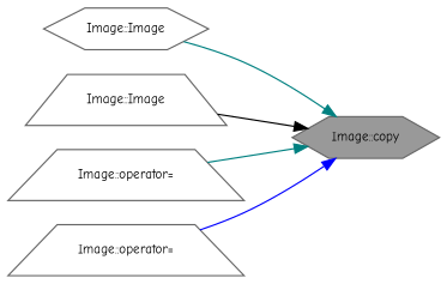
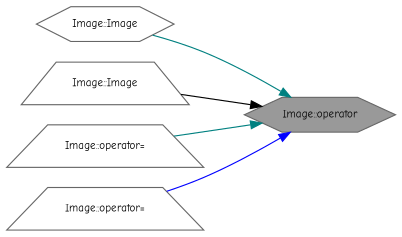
  digraph {
    rankdir=RL
    fontname="Comic Neue"
    node [color=grey40 fillcolor=white fontname="Comic Neue" fontsize=10 shape=trapezium style=filled]
    edge [color=teal dir=back fontname="Comic Neue" fontsize=10 labelfontname=Helvetica labelfontsize=10 style=solid]
-   n1 [color=gray40 fillcolor=grey60 fontcolor=black height=0.2 label="Image::copy" shape=hexagon width=0.4]
+   n1 [color=gray40 fillcolor=grey60 fontcolor=black height=0.2 label="Image::operator" shape=hexagon width=0.4]
    n2 [height=0.2 label="Image::Image" shape=hexagon width=0.4]
    n3 [height=0.2 label="Image::Image" width=0.4]
    n4 [height=0.2 label="Image::operator=" width=0.4]
    n5 [height=0.2 label="Image::operator=" width=0.4]
    n1 -> n2
    n1 -> n3 [color=black]
    n1 -> n4
    n1 -> n5 [color=blue]
  }
